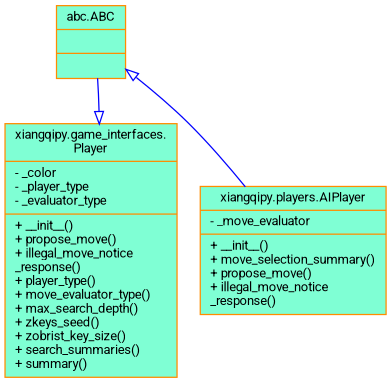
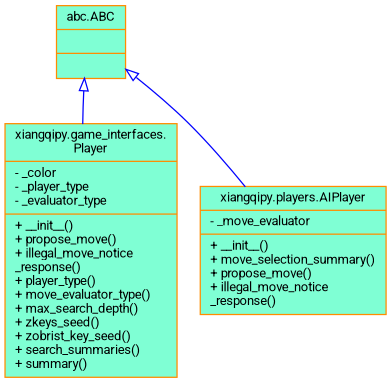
  digraph {
    fontname=Roboto
    node [color=darkorange fillcolor=aquamarine fontname=Roboto fontsize=10 shape=record style=filled]
    edge [arrowtail=onormal color=blue dir=back fontname=Roboto fontsize=10 labelfontname=Helvetica labelfontsize=10 style=solid]
    n1 [fontcolor=black height=0.2 label="{xiangqipy.players.AIPlayer\n|- _move_evaluator\l|+ __init__()\l+ move_selection_summary()\l+ propose_move()\l+ illegal_move_notice\l_response()\l}" width=0.4]
-   n2 [height=0.2 label="{xiangqipy.game_interfaces.\lPlayer\n|- _color\l- _player_type\l- _evaluator_type\l|+ __init__()\l+ propose_move()\l+ illegal_move_notice\l_response()\l+ player_type()\l+ move_evaluator_type()\l+ max_search_depth()\l+ zkeys_seed()\l+ zobrist_key_size()\l+ search_summaries()\l+ summary()\l}" width=0.4]
+   n2 [height=0.2 label="{xiangqipy.game_interfaces.\lPlayer\n|- _color\l- _player_type\l- _evaluator_type\l|+ __init__()\l+ propose_move()\l+ illegal_move_notice\l_response()\l+ player_type()\l+ move_evaluator_type()\l+ max_search_depth()\l+ zkeys_seed()\l+ zobrist_key_seed()\l+ search_summaries()\l+ summary()\l}" width=0.4]
    n3 [height=0.2 label="{abc.ABC\n||}" width=0.4]
    n3 -> n1
-   n2 -> n3
+   n3 -> n2
  }
